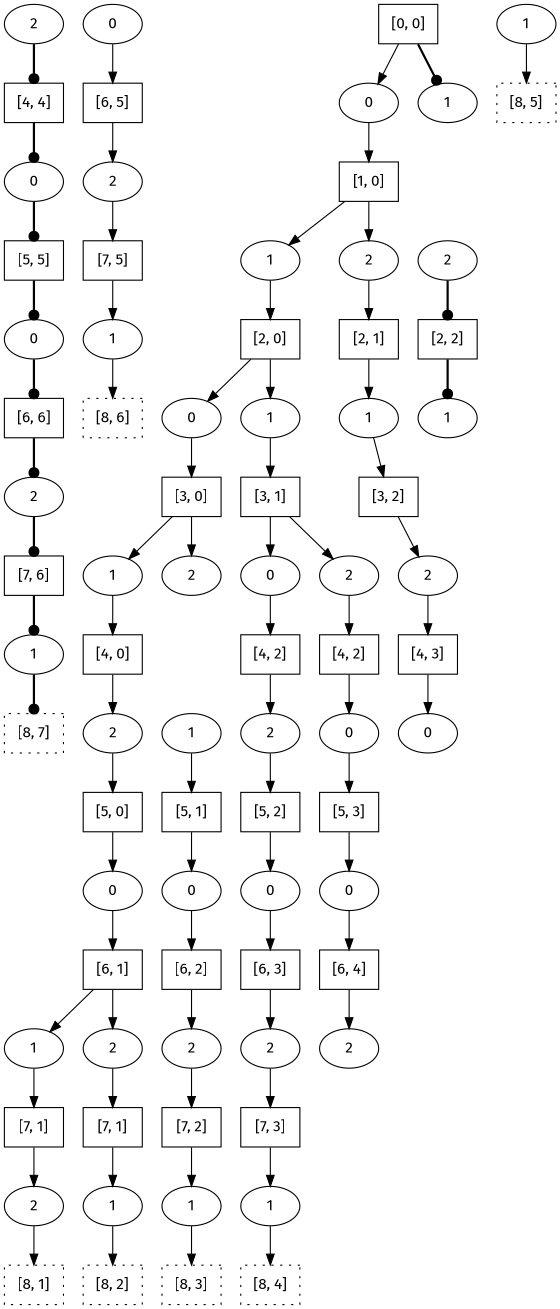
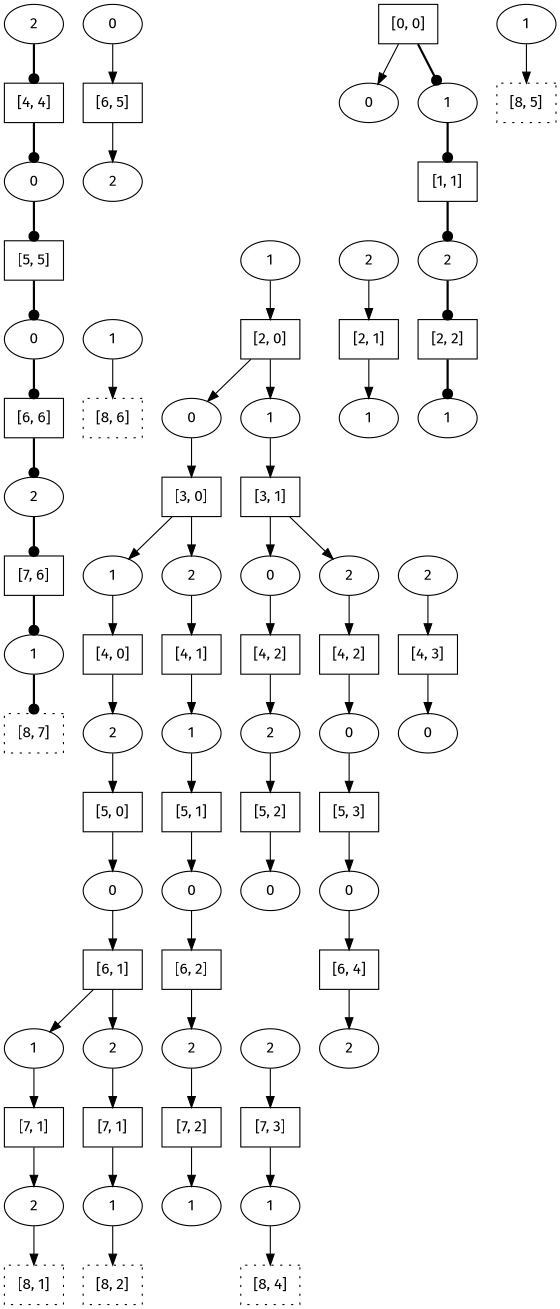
  digraph {
    fontname="Fira Sans"
    node [fontname="Fira Sans"]
    edge [fontname="Fira Sans"]
    n1 [label="[8, 7]" shape=box style=dotted]
    n2 [label=0]
    n3 [label="[6, 5]" shape=box]
    n4 [label=2]
-   n5 [label="[7, 5]" shape=box]
    n6 [label="[4, 3]" shape=box]
    n7 [label=0]
    n8 [label=1]
    n9 [label="[8, 6]" shape=box style=dotted]
    n10 [label="[8, 2]" shape=box style=dotted]
+   n11 [label="[1, 1]" shape=box]
    n12 [label=2]
    n13 [label="[2, 2]" shape=box]
    n14 [label=1]
    n15 [label="[7, 2]" shape=box]
    n16 [label=1]
-   n17 [label="[8, 3]" shape=box style=dotted]
-   n18 [label="[6, 3]" shape=box]
    n19 [label=2]
    n20 [label="[7, 3]" shape=box]
    n21 [label=1]
    n22 [label="[8, 4]" shape=box style=dotted]
    n23 [label="[5, 2]" shape=box]
    n24 [label=0]
    n25 [label="[2, 1]" shape=box]
    n26 [label=1]
-   n27 [label="[3, 2]" shape=box]
    n28 [label=2]
    n29 [label="[7, 6]" shape=box]
    n30 [label=1]
    n31 [label="[8, 1]" shape=box style=dotted]
    n32 [label="[7, 1]" shape=box]
    n33 [label=1]
    n34 [label="[5, 1]" shape=box]
    n35 [label=0]
    n36 [label="[6, 2]" shape=box]
    n37 [label=2]
    n38 [label="[8, 5]" shape=box style=dotted]
    n39 [label="[4, 2]" shape=box]
    n40 [label=2]
    n41 [label="[3, 1]" shape=box]
    n42 [label=0]
    n43 [label=2]
    n44 [label="[4, 2]" shape=box]
    n45 [label=0]
    n46 [label="[5, 3]" shape=box]
+   n47 [label="[4, 1]" shape=box]
    n48 [label=1]
    n49 [label=2]
    n50 [label="[4, 4]" shape=box]
    n51 [label=0]
    n52 [label="[5, 5]" shape=box]
    n53 [label="[0, 0]" shape=box]
    n54 [label=0]
    n55 [label=1]
-   n56 [label="[1, 0]" shape=box]
    n57 [label=1]
    n58 [label=2]
    n59 [label="[2, 0]" shape=box]
    n60 [label=0]
    n61 [label="[6, 6]" shape=box]
    n62 [label=2]
    n63 [label="[5, 0]" shape=box]
    n64 [label=0]
    n65 [label="[6, 1]" shape=box]
    n66 [label=1]
    n67 [label=2]
    n68 [label="[7, 1]" shape=box]
    n69 [label=2]
    n70 [label=0]
    n71 [label=1]
    n72 [label="[3, 0]" shape=box]
    n73 [label=1]
    n74 [label=2]
    n75 [label="[4, 0]" shape=box]
    n76 [label=1]
    n77 [label=2]
    n78 [label=0]
    n79 [label="[6, 4]" shape=box]
    n80 [label=2]
    n2 -> n3
    n3 -> n4
-   n4 -> n5
-   n5 -> n8
    n6 -> n7
    n8 -> n9
+   n11 -> n12 [arrowhead=dot style=bold]
    n12 -> n13 [arrowhead=dot style=bold]
    n13 -> n14 [arrowhead=dot style=bold]
    n15 -> n16
-   n16 -> n17
-   n18 -> n19
    n19 -> n20
    n20 -> n21
    n21 -> n22
    n23 -> n24
-   n24 -> n18
    n25 -> n26
-   n26 -> n27
-   n27 -> n28
    n28 -> n6
    n29 -> n30 [arrowhead=dot style=bold]
    n30 -> n1 [arrowhead=dot style=bold]
    n32 -> n33
    n33 -> n10
    n34 -> n35
    n35 -> n36
    n36 -> n37
    n37 -> n15
    n39 -> n40
    n40 -> n23
    n41 -> n42
    n41 -> n43
    n42 -> n39
    n43 -> n44
    n44 -> n45
    n45 -> n46
    n46 -> n78
+   n47 -> n48
    n48 -> n34
    n49 -> n50 [arrowhead=dot style=bold]
    n50 -> n51 [arrowhead=dot style=bold]
    n51 -> n52 [arrowhead=dot style=bold]
    n52 -> n60 [arrowhead=dot style=bold]
    n53 -> n54
    n53 -> n55 [arrowhead=dot style=bold]
-   n54 -> n56
-   n56 -> n57
-   n56 -> n58
+   n55 -> n11 [arrowhead=dot style=bold]
    n57 -> n59
    n58 -> n25
    n59 -> n70
    n59 -> n71
    n60 -> n61 [arrowhead=dot style=bold]
    n61 -> n62 [arrowhead=dot style=bold]
    n62 -> n29 [arrowhead=dot style=bold]
    n63 -> n64
    n64 -> n65
    n65 -> n66
    n65 -> n67
    n66 -> n68
    n67 -> n32
    n68 -> n69
    n69 -> n31
    n70 -> n72
    n71 -> n41
    n72 -> n73
    n72 -> n74
    n73 -> n75
+   n74 -> n47
    n75 -> n77
    n76 -> n38
    n77 -> n63
    n78 -> n79
    n79 -> n80
  }
